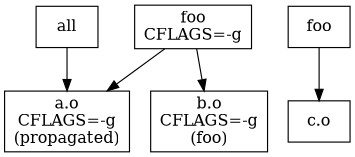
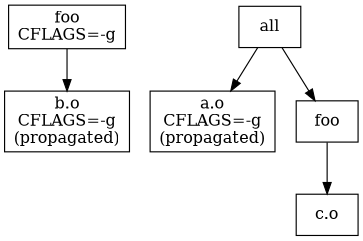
  digraph {
    node [shape=record]
    n1 [label="foo\nCFLAGS=-g"]
    n2 [label="a.o\nCFLAGS=-g\n(propagated)"]
-   n3 [label="b.o\nCFLAGS=-g\n(foo)"]
+   n3 [label="b.o\nCFLAGS=-g\n(propagated)"]
    all
    n5 [label=foo]
    "c.o"
-   n1 -> n2
    n1 -> n3
    all -> n2
+   all -> n5
    n5 -> "c.o"
  }
